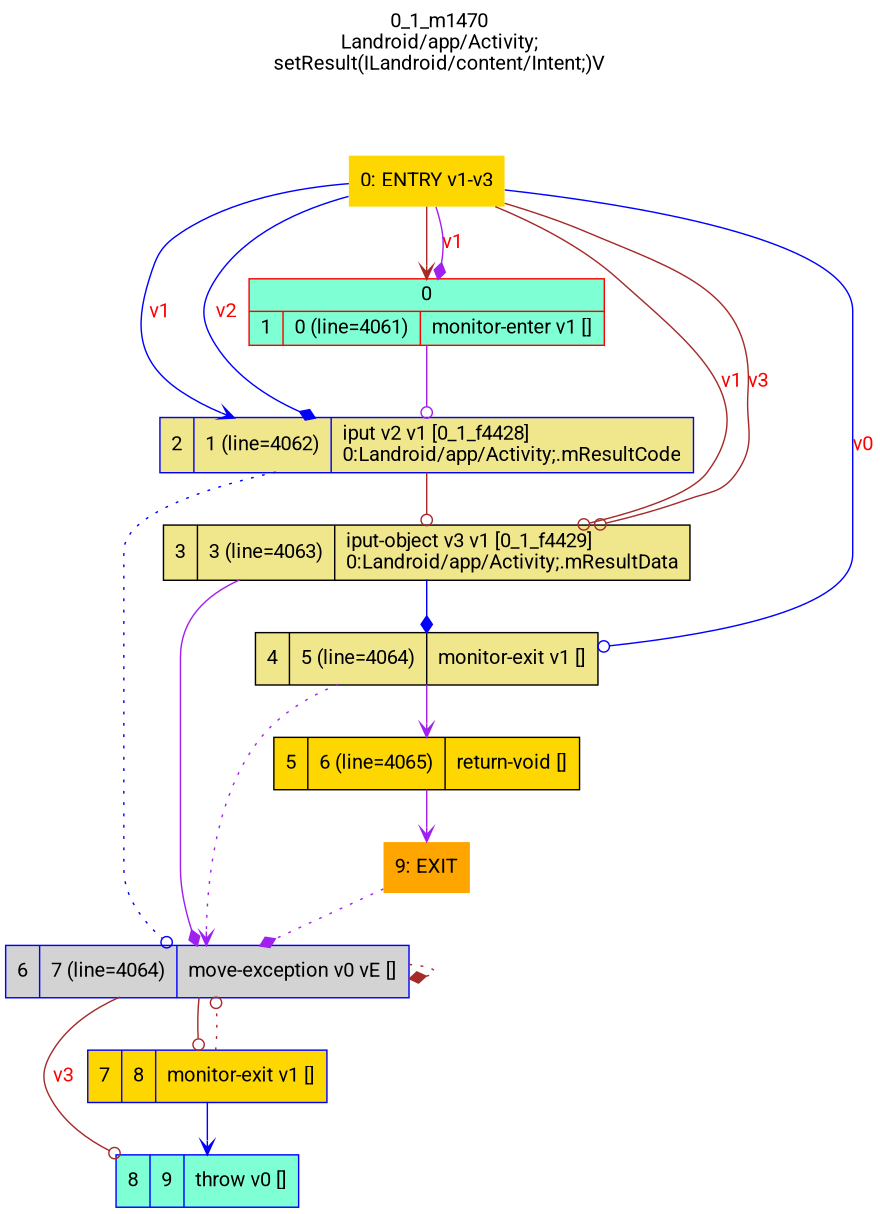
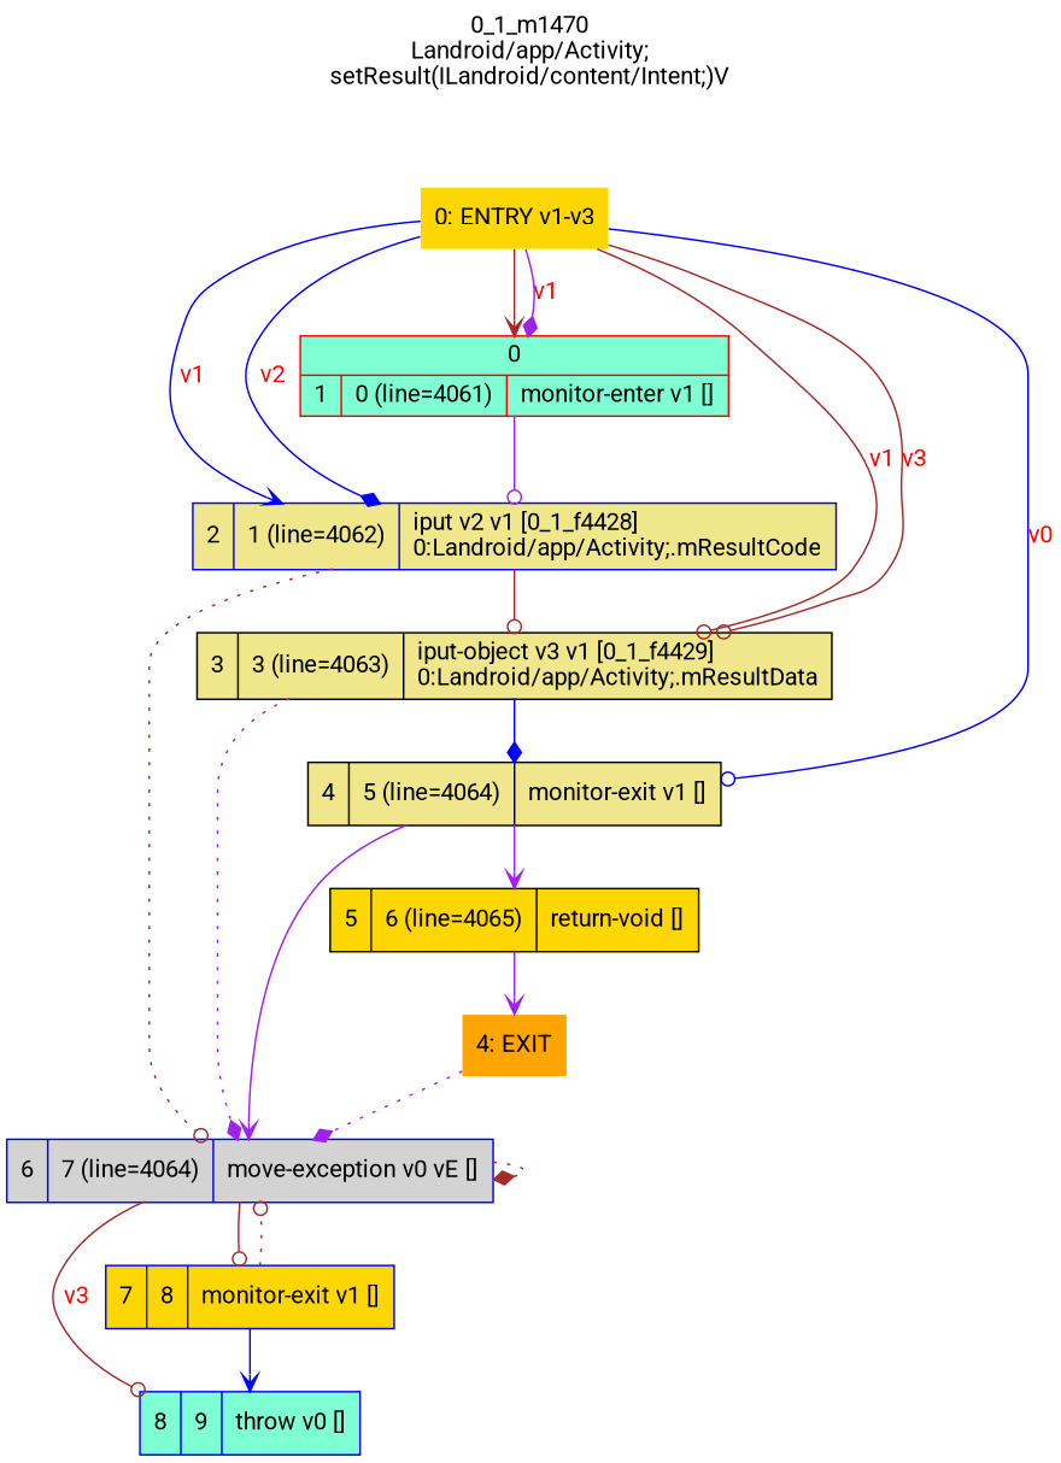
  digraph {
    fontname=Roboto
    label="0_1_m1470\nLandroid/app/Activity;\nsetResult(ILandroid/content/Intent;)V"
    labelloc=t
    rankdir=UD
    node [color=blue fillcolor=khaki fontname=Roboto shape=record style=filled]
    edge [arrowhead=odot color=brown fontcolor=blue fontname=Roboto]
    n1 [label="2|1 (line=4062)|iput v2 v1 [0_1_f4428]\l0:Landroid/app/Activity;.mResultCode\l"]
    n2 [color=black label="3|3 (line=4063)|iput-object v3 v1 [0_1_f4429]\l0:Landroid/app/Activity;.mResultData\l"]
    n3 [fillcolor=lightgrey label="6|7 (line=4064)|move-exception v0 vE []\l"]
    n4 [color=black label="4|5 (line=4064)|monitor-exit v1 []\l"]
    n5 [fillcolor=gold label="7|8|monitor-exit v1 []\l"]
    n6 [fillcolor=aquamarine label="8|9|throw v0 []\l"]
    n7 [color=black fillcolor=gold label="5|6 (line=4065)|return-void []\l"]
-   n8 [color=purple fillcolor=orange label="9: EXIT" shape=plaintext]
+   n8 [color=purple fillcolor=orange label="4: EXIT" shape=plaintext]
    n9 [color=black fillcolor=gold label="0: ENTRY v1-v3" shape=plaintext]
    n10 [color=red fillcolor=aquamarine label="{0|{1|0 (line=4061)|monitor-enter v1 []\l}}"]
    n1 -> n2 [weight=100]
-   n1 -> n3 [color=blue style=dotted fontcolor=""]
-   n2 -> n3 [arrowhead=diamond color=purple style=solid fontcolor=""]
+   n1 -> n3 [style=dotted fontcolor=""]
+   n2 -> n3 [arrowhead=diamond color=purple style=dotted fontcolor=""]
    n2 -> n4 [arrowhead=diamond color=blue weight=100]
    n3 -> n3 [arrowhead=diamond style=dotted fontcolor=""]
    n3 -> n5 [weight=100]
    n3 -> n6 [fontcolor=red label=v3]
-   n4 -> n3 [arrowhead=vee color=purple style=dotted fontcolor=""]
+   n4 -> n3 [arrowhead=vee color=purple style=solid fontcolor=""]
    n4 -> n7 [arrowhead=vee color=purple weight=100]
    n5 -> n3 [style=dotted fontcolor=""]
    n5 -> n6 [arrowhead=vee color=blue weight=100]
    n7 -> n8 [arrowhead=vee color=purple weight=100]
    n8 -> n3 [arrowhead=diamond color=purple style=dotted fontcolor=""]
    n9 -> n1 [arrowhead=vee color=blue fontcolor=red label=v1]
    n9 -> n1 [arrowhead=diamond color=blue fontcolor=red label=v2]
    n9 -> n2 [fontcolor=red label=v1]
    n9 -> n2 [fontcolor=red label=v3]
    n9 -> n4 [color=blue fontcolor=red label=v0]
    n9 -> n10 [arrowhead=vee weight=100]
    n9 -> n10 [arrowhead=diamond color=purple fontcolor=red label=v1]
    n10 -> n1 [color=purple weight=100]
  }
